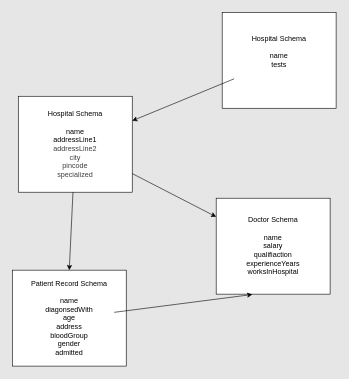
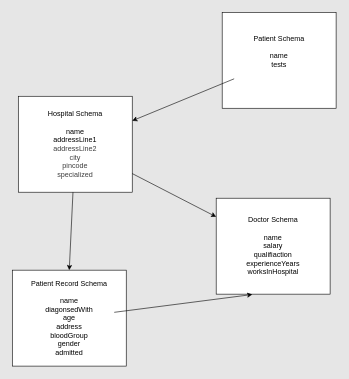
  <mxCell id="0" />
  <mxCell id="1" parent="0" />
  <mxCell id="2" value="" style="group" vertex="1" connectable="0" parent="1"><mxGeometry x="30" y="160" width="190" height="160" as="geometry" /></mxCell>
  <mxCell id="3" value="" style="rounded=0;whiteSpace=wrap;html=1;" vertex="1" parent="2"><mxGeometry width="190" height="160" as="geometry" /></mxCell>
  <mxCell id="4" value="Hospital Schema&lt;div&gt;&lt;br&gt;&lt;/div&gt;&lt;div&gt;name&lt;/div&gt;&lt;div&gt;addressLine1&lt;/div&gt;&lt;div&gt;&lt;span style=&quot;color: rgb(63, 63, 63);&quot;&gt;addressLine2&lt;/span&gt;&lt;/div&gt;&lt;div&gt;&lt;span style=&quot;color: rgb(63, 63, 63);&quot;&gt;city&lt;/span&gt;&lt;/div&gt;&lt;div&gt;&lt;span style=&quot;color: rgb(63, 63, 63);&quot;&gt;pincode&lt;/span&gt;&lt;/div&gt;&lt;div&gt;&lt;span style=&quot;color: rgb(63, 63, 63);&quot;&gt;specialized&lt;/span&gt;&lt;/div&gt;" style="text;html=1;align=center;verticalAlign=middle;whiteSpace=wrap;rounded=0;" vertex="1" parent="2"><mxGeometry x="20" y="10" width="150" height="140" as="geometry" /></mxCell>
  <mxCell id="5" value="" style="group" vertex="1" connectable="0" parent="1"><mxGeometry x="360" y="330" width="190" height="160" as="geometry" /></mxCell>
  <mxCell id="6" value="" style="rounded=0;whiteSpace=wrap;html=1;" vertex="1" parent="5"><mxGeometry width="190" height="160" as="geometry" /></mxCell>
  <mxCell id="7" value="Doctor Schema&lt;br&gt;&lt;div&gt;&lt;br&gt;&lt;/div&gt;&lt;div&gt;name&lt;/div&gt;&lt;div&gt;salary&lt;/div&gt;&lt;div&gt;qualifiaction&lt;/div&gt;&lt;div&gt;experienceYears&lt;/div&gt;&lt;div&gt;worksInHospital&lt;/div&gt;" style="text;html=1;align=center;verticalAlign=middle;whiteSpace=wrap;rounded=0;" vertex="1" parent="5"><mxGeometry x="20" y="10" width="150" height="140" as="geometry" /></mxCell>
  <mxCell id="8" style="edgeStyle=none;html=1;" edge="1" parent="1" source="3" target="6"><mxGeometry relative="1" as="geometry" /></mxCell>
  <mxCell id="9" value="" style="group" vertex="1" connectable="0" parent="1"><mxGeometry x="370" y="20" width="190" height="160" as="geometry" /></mxCell>
  <mxCell id="10" style="edgeStyle=none;html=1;" edge="1" parent="9" source="11"><mxGeometry relative="1" as="geometry"><mxPoint y="80.0" as="targetPoint" /></mxGeometry></mxCell>
  <mxCell id="11" value="" style="rounded=0;whiteSpace=wrap;html=1;" vertex="1" parent="9"><mxGeometry width="190" height="160" as="geometry" /></mxCell>
- <mxCell id="12" value="Hospital Schema&lt;div&gt;&lt;br&gt;&lt;/div&gt;&lt;div&gt;name&lt;/div&gt;&lt;div&gt;tests&lt;/div&gt;&lt;div&gt;&lt;br&gt;&lt;/div&gt;&lt;div&gt;&lt;br&gt;&lt;/div&gt;" style="text;html=1;align=center;verticalAlign=middle;whiteSpace=wrap;rounded=0;" vertex="1" parent="9"><mxGeometry x="20" y="10" width="150" height="140" as="geometry" /></mxCell>
+ <mxCell id="12" value="Patient Schema&lt;div&gt;&lt;br&gt;&lt;/div&gt;&lt;div&gt;name&lt;/div&gt;&lt;div&gt;tests&lt;/div&gt;&lt;div&gt;&lt;br&gt;&lt;/div&gt;&lt;div&gt;&lt;br&gt;&lt;/div&gt;" style="text;html=1;align=center;verticalAlign=middle;whiteSpace=wrap;rounded=0;" vertex="1" parent="9"><mxGeometry x="20" y="10" width="150" height="140" as="geometry" /></mxCell>
  <mxCell id="13" value="" style="group" vertex="1" connectable="0" parent="1"><mxGeometry x="20" y="450" width="190" height="160" as="geometry" /></mxCell>
  <mxCell id="14" value="" style="rounded=0;whiteSpace=wrap;html=1;" vertex="1" parent="13"><mxGeometry width="190" height="160" as="geometry" /></mxCell>
  <mxCell id="15" value="Patient Record Schema&lt;div&gt;&lt;br&gt;&lt;/div&gt;&lt;div&gt;name&lt;/div&gt;&lt;div&gt;diagonsedWith&lt;/div&gt;&lt;div&gt;age&lt;/div&gt;&lt;div&gt;address&lt;/div&gt;&lt;div&gt;bloodGroup&lt;/div&gt;&lt;div&gt;gender&lt;/div&gt;&lt;div&gt;admitted&lt;/div&gt;" style="text;html=1;align=center;verticalAlign=middle;whiteSpace=wrap;rounded=0;" vertex="1" parent="13"><mxGeometry x="20" y="10" width="150" height="140" as="geometry" /></mxCell>
  <mxCell id="16" style="edgeStyle=none;html=1;entryX=0.5;entryY=0;entryDx=0;entryDy=0;" edge="1" parent="1" source="3" target="14"><mxGeometry relative="1" as="geometry" /></mxCell>
  <mxCell id="17" style="edgeStyle=none;html=1;entryX=0.317;entryY=1.004;entryDx=0;entryDy=0;entryPerimeter=0;" edge="1" parent="1" source="15" target="6"><mxGeometry relative="1" as="geometry"><mxPoint x="310" y="260" as="targetPoint" /></mxGeometry></mxCell>
  <mxCell id="18" style="edgeStyle=none;html=1;" edge="1" parent="1" source="12" target="3"><mxGeometry relative="1" as="geometry" /></mxCell>
